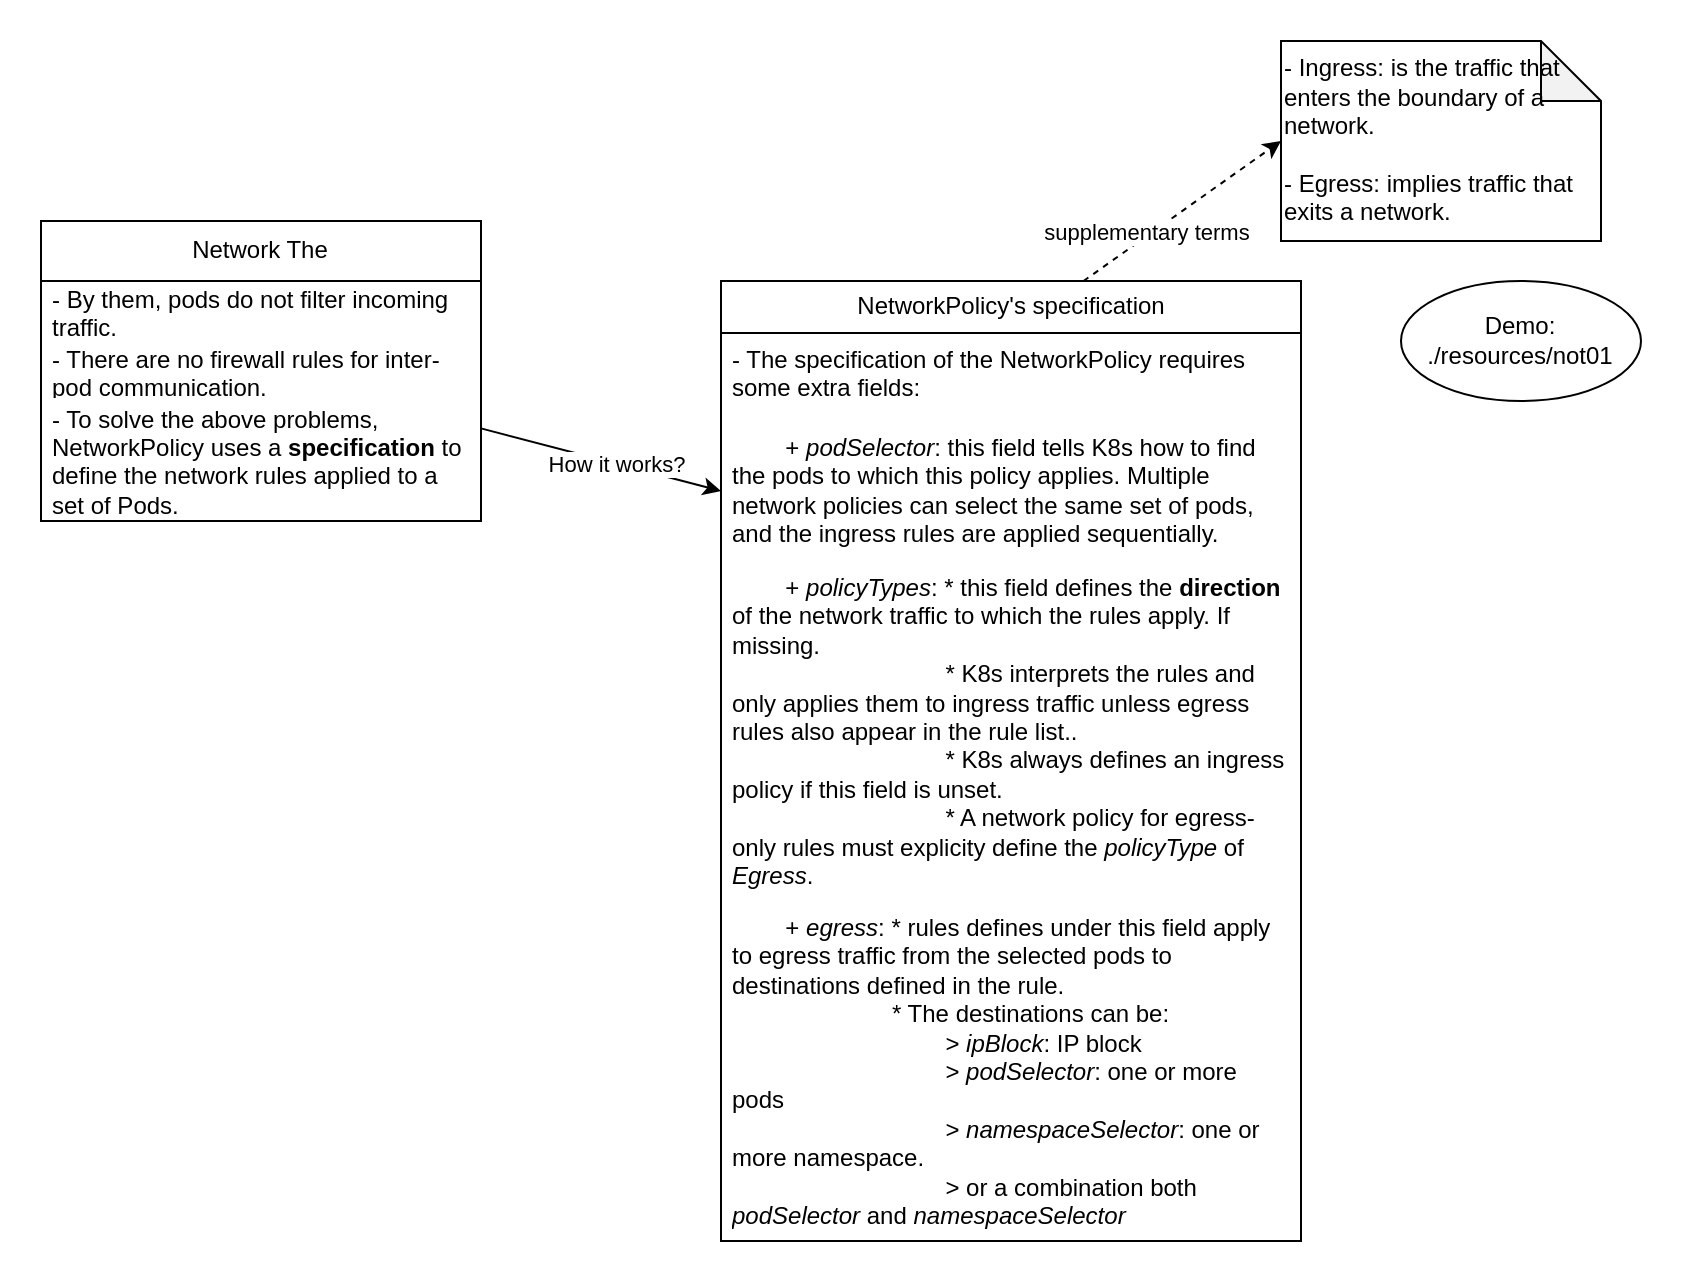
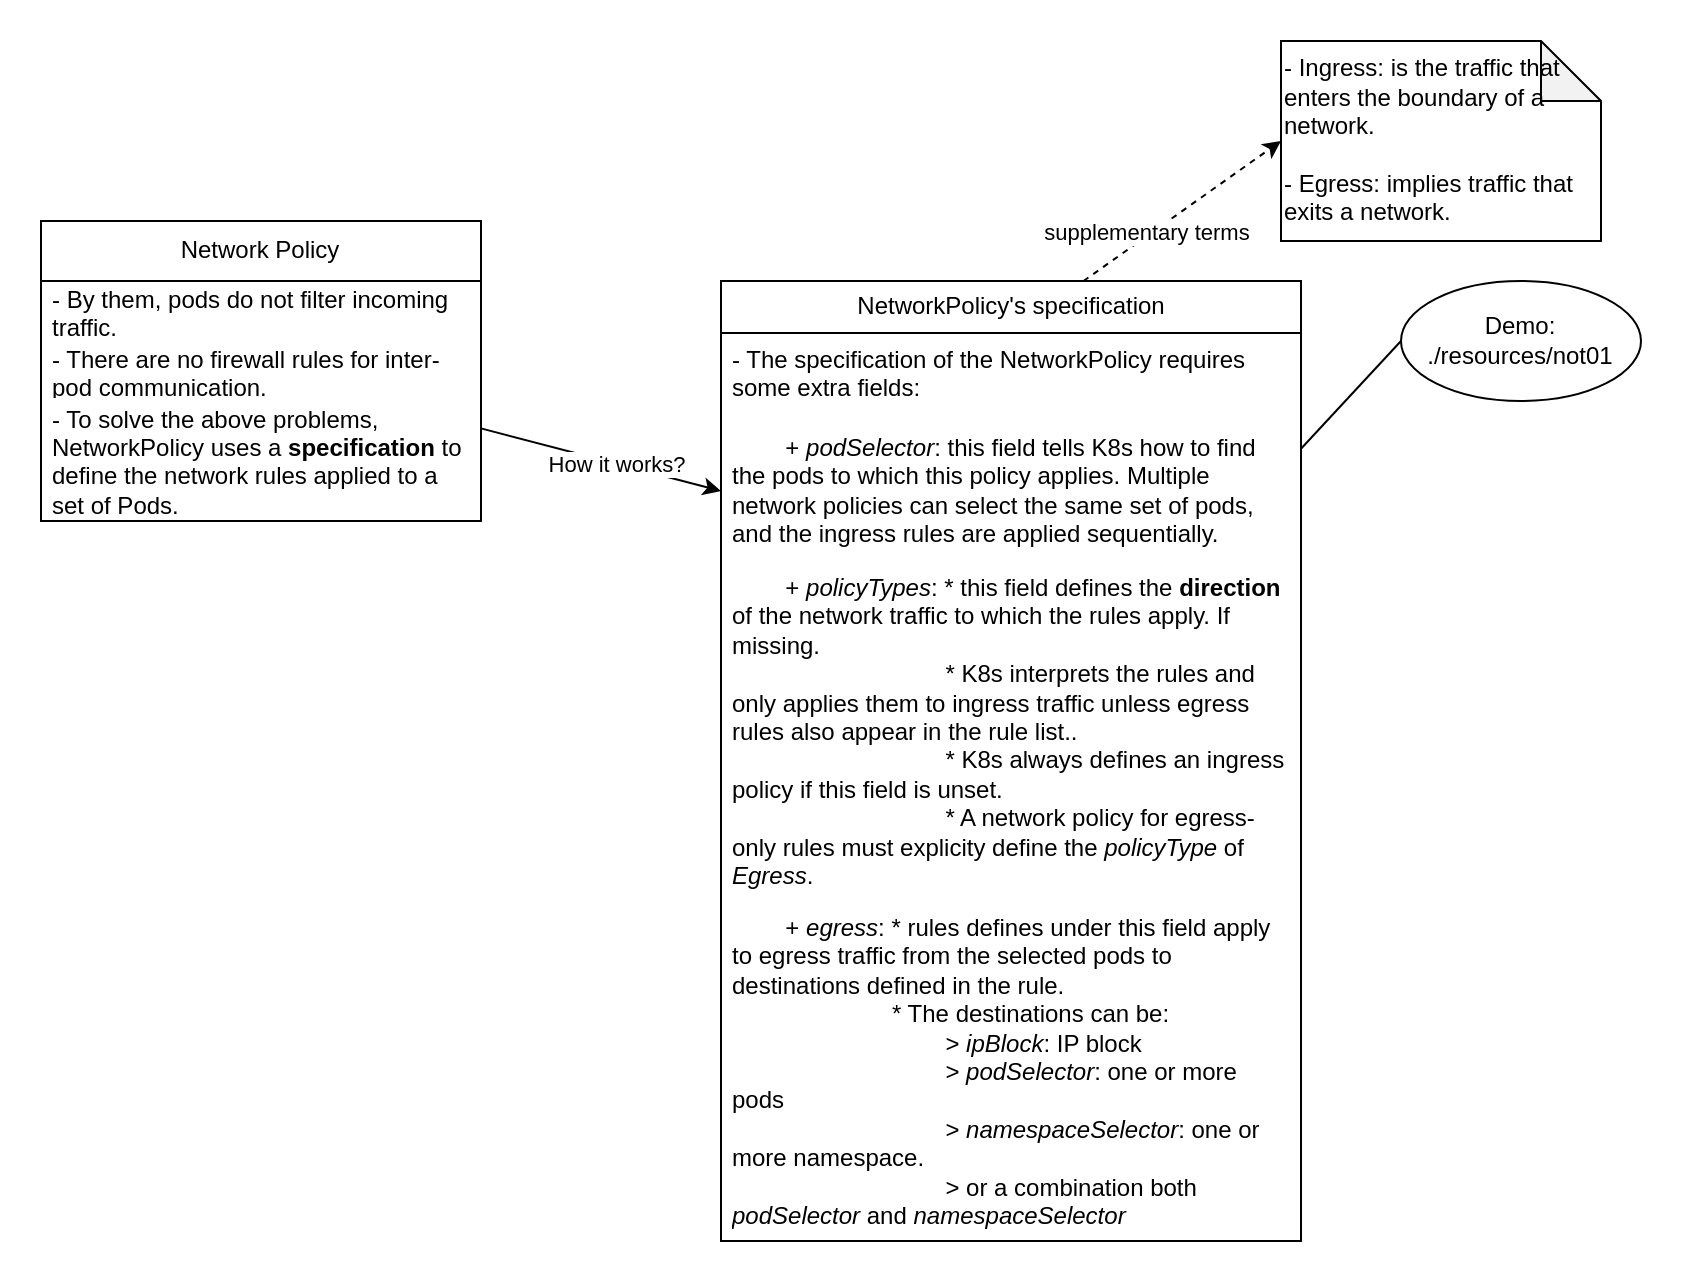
  <mxCell id="0" />
  <mxCell id="1" parent="0" />
  <mxCell id="2" style="edgeStyle=none;html=1;entryX=0;entryY=0.5;entryDx=0;entryDy=0;" parent="1" source="4" target="11" edge="1"><mxGeometry relative="1" as="geometry"><mxPoint x="355" y="70" as="targetPoint" /></mxGeometry></mxCell>
  <mxCell id="3" value="How it works?" style="edgeLabel;html=1;align=center;verticalAlign=middle;resizable=0;points=[];" parent="2" vertex="1" connectable="0"><mxGeometry x="0.122" relative="1" as="geometry"><mxPoint as="offset" /></mxGeometry></mxCell>
- <mxCell id="4" value="Network The" style="swimlane;fontStyle=0;childLayout=stackLayout;horizontal=1;startSize=30;horizontalStack=0;resizeParent=1;resizeParentMax=0;resizeLast=0;collapsible=1;marginBottom=0;whiteSpace=wrap;html=1;" parent="1" vertex="1"><mxGeometry x="20" y="110" width="220" height="150" as="geometry"><mxRectangle x="90" y="110" width="120" height="30" as="alternateBounds" /></mxGeometry></mxCell>
+ <mxCell id="4" value="Network Policy" style="swimlane;fontStyle=0;childLayout=stackLayout;horizontal=1;startSize=30;horizontalStack=0;resizeParent=1;resizeParentMax=0;resizeLast=0;collapsible=1;marginBottom=0;whiteSpace=wrap;html=1;" parent="1" vertex="1"><mxGeometry x="20" y="110" width="220" height="150" as="geometry"><mxRectangle x="90" y="110" width="120" height="30" as="alternateBounds" /></mxGeometry></mxCell>
  <mxCell id="5" value="- By them, pods do not filter incoming traffic." style="text;strokeColor=none;fillColor=none;align=left;verticalAlign=middle;spacingLeft=4;spacingRight=4;overflow=hidden;points=[[0,0.5],[1,0.5]];portConstraint=eastwest;rotatable=0;whiteSpace=wrap;html=1;" parent="4" vertex="1"><mxGeometry y="30" width="220" height="30" as="geometry" /></mxCell>
  <mxCell id="6" value="- There are no firewall rules for inter-pod communication." style="text;strokeColor=none;fillColor=none;align=left;verticalAlign=middle;spacingLeft=4;spacingRight=4;overflow=hidden;points=[[0,0.5],[1,0.5]];portConstraint=eastwest;rotatable=0;whiteSpace=wrap;html=1;" parent="4" vertex="1"><mxGeometry y="60" width="220" height="30" as="geometry" /></mxCell>
  <mxCell id="7" value="- To solve the above problems, NetworkPolicy uses a &lt;b&gt;specification&lt;/b&gt; to define the network rules applied to a set of Pods." style="text;strokeColor=none;fillColor=none;align=left;verticalAlign=middle;spacingLeft=4;spacingRight=4;overflow=hidden;points=[[0,0.5],[1,0.5]];portConstraint=eastwest;rotatable=0;whiteSpace=wrap;html=1;" parent="4" vertex="1"><mxGeometry y="90" width="220" height="60" as="geometry" /></mxCell>
+ <mxCell id="8" style="edgeStyle=none;html=1;entryX=0;entryY=0.5;entryDx=0;entryDy=0;strokeColor=default;endArrow=none;endFill=0;" edge="1" parent="1" source="9" target="17"><mxGeometry relative="1" as="geometry" /></mxCell>
  <mxCell id="9" value="NetworkPolicy's specification" style="swimlane;fontStyle=0;childLayout=stackLayout;horizontal=1;startSize=26;fillColor=none;horizontalStack=0;resizeParent=1;resizeParentMax=0;resizeLast=0;collapsible=1;marginBottom=0;html=1;" parent="1" vertex="1"><mxGeometry x="360" y="140" width="290" height="480" as="geometry" /></mxCell>
  <mxCell id="10" value="- The specification of the NetworkPolicy requires some extra fields:" style="text;strokeColor=none;fillColor=none;align=left;verticalAlign=top;spacingLeft=4;spacingRight=4;overflow=hidden;rotatable=0;points=[[0,0.5],[1,0.5]];portConstraint=eastwest;whiteSpace=wrap;html=1;" parent="9" vertex="1"><mxGeometry y="26" width="290" height="44" as="geometry" /></mxCell>
  <mxCell id="11" value="&lt;span style=&quot;white-space: pre;&quot;&gt;&#09;&lt;/span&gt;+ &lt;i&gt;podSelector&lt;/i&gt;: this field tells K8s how to find the pods to which this policy applies. Multiple network policies can select the same set of pods, and the ingress rules are applied sequentially." style="text;strokeColor=none;fillColor=none;align=left;verticalAlign=top;spacingLeft=4;spacingRight=4;overflow=hidden;rotatable=0;points=[[0,0.5],[1,0.5]];portConstraint=eastwest;whiteSpace=wrap;html=1;" parent="9" vertex="1"><mxGeometry y="70" width="290" height="70" as="geometry" /></mxCell>
  <mxCell id="12" value="&lt;span style=&quot;white-space: pre;&quot;&gt;&#09;&lt;/span&gt;+ &lt;i&gt;policyTypes&lt;/i&gt;: * this field defines the &lt;b&gt;direction &lt;/b&gt;of the network traffic to which the rules apply. If missing.&lt;br&gt;&lt;span style=&quot;white-space: pre;&quot;&gt;&#09;&lt;/span&gt;&lt;span style=&quot;white-space: pre;&quot;&gt;&#09;&lt;/span&gt;&lt;span style=&quot;white-space: pre;&quot;&gt;&#09;&lt;/span&gt;&lt;span style=&quot;white-space: pre;&quot;&gt;&#09;&lt;/span&gt;* K8s interprets the rules and only applies them to ingress traffic unless egress rules also appear in the rule list..&lt;br&gt;&lt;span style=&quot;white-space: pre;&quot;&gt;&#09;&lt;/span&gt;&lt;span style=&quot;white-space: pre;&quot;&gt;&#09;&lt;/span&gt;&lt;span style=&quot;white-space: pre;&quot;&gt;&#09;&lt;/span&gt;&lt;span style=&quot;white-space: pre;&quot;&gt;&#09;&lt;/span&gt;* K8s always defines an ingress policy if this field is unset.&amp;nbsp;&lt;br&gt;&lt;span style=&quot;white-space: pre;&quot;&gt;&#09;&lt;/span&gt;&lt;span style=&quot;white-space: pre;&quot;&gt;&#09;&lt;/span&gt;&lt;span style=&quot;white-space: pre;&quot;&gt;&#09;&lt;/span&gt;&lt;span style=&quot;white-space: pre;&quot;&gt;&#09;&lt;/span&gt;* A network policy for egress-only rules must explicity define the &lt;i&gt;policyType&lt;/i&gt; of &lt;i&gt;Egress&lt;/i&gt;." style="text;strokeColor=none;fillColor=none;align=left;verticalAlign=top;spacingLeft=4;spacingRight=4;overflow=hidden;rotatable=0;points=[[0,0.5],[1,0.5]];portConstraint=eastwest;whiteSpace=wrap;html=1;" parent="9" vertex="1"><mxGeometry y="140" width="290" height="170" as="geometry" /></mxCell>
  <mxCell id="13" value="&lt;span style=&quot;white-space: pre;&quot;&gt;&#09;&lt;/span&gt;+ &lt;i&gt;egress&lt;/i&gt;: * rules defines under this field apply to egress traffic from the selected pods to destinations defined in the rule.&lt;br&gt;&lt;span style=&quot;white-space: pre;&quot;&gt;&#09;&lt;/span&gt;&lt;span style=&quot;white-space: pre;&quot;&gt;&#09;&lt;/span&gt;&lt;span style=&quot;white-space: pre;&quot;&gt;&#09;&lt;/span&gt;* The destinations can be:&lt;br&gt;&lt;span style=&quot;white-space: pre;&quot;&gt;&#09;&lt;/span&gt;&lt;span style=&quot;white-space: pre;&quot;&gt;&#09;&lt;/span&gt;&lt;span style=&quot;white-space: pre;&quot;&gt;&#09;&lt;/span&gt;&lt;span style=&quot;white-space: pre;&quot;&gt;&#09;&lt;/span&gt;&amp;gt; &lt;i&gt;ipBlock&lt;/i&gt;: IP block&lt;br&gt;&lt;span style=&quot;white-space: pre;&quot;&gt;&#09;&lt;/span&gt;&lt;span style=&quot;white-space: pre;&quot;&gt;&#09;&lt;/span&gt;&lt;span style=&quot;white-space: pre;&quot;&gt;&#09;&lt;/span&gt;&lt;span style=&quot;white-space: pre;&quot;&gt;&#09;&lt;/span&gt;&amp;gt; &lt;i&gt;podSelector&lt;/i&gt;: one or more pods&lt;br&gt;&lt;span style=&quot;white-space: pre;&quot;&gt;&#09;&lt;/span&gt;&lt;span style=&quot;white-space: pre;&quot;&gt;&#09;&lt;/span&gt;&lt;span style=&quot;white-space: pre;&quot;&gt;&#09;&lt;/span&gt;&lt;span style=&quot;white-space: pre;&quot;&gt;&#09;&lt;/span&gt;&amp;gt; &lt;i&gt;namespaceSelector&lt;/i&gt;: one or more namespace.&lt;br&gt;&lt;span style=&quot;white-space: pre;&quot;&gt;&#09;&lt;/span&gt;&lt;span style=&quot;white-space: pre;&quot;&gt;&#09;&lt;/span&gt;&lt;span style=&quot;white-space: pre;&quot;&gt;&#09;&lt;/span&gt;&lt;span style=&quot;white-space: pre;&quot;&gt;&#09;&lt;/span&gt;&amp;gt; or a combination both &lt;i&gt;podSelector&lt;/i&gt; and &lt;i&gt;namespaceSelector&lt;/i&gt;" style="text;strokeColor=none;fillColor=none;align=left;verticalAlign=top;spacingLeft=4;spacingRight=4;overflow=hidden;rotatable=0;points=[[0,0.5],[1,0.5]];portConstraint=eastwest;whiteSpace=wrap;html=1;" parent="9" vertex="1"><mxGeometry y="310" width="290" height="170" as="geometry" /></mxCell>
  <mxCell id="14" value="- Ingress: is the traffic that enters the boundary of a network.&lt;br&gt;&lt;br&gt;- Egress: implies traffic that exits a network." style="shape=note;whiteSpace=wrap;html=1;backgroundOutline=1;darkOpacity=0.05;align=left;" parent="1" vertex="1"><mxGeometry x="640" y="20" width="160" height="100" as="geometry" /></mxCell>
  <mxCell id="15" style="edgeStyle=none;html=1;exitX=0.625;exitY=0;exitDx=0;exitDy=0;entryX=0;entryY=0.5;entryDx=0;entryDy=0;entryPerimeter=0;exitPerimeter=0;dashed=1;" parent="1" source="9" target="14" edge="1"><mxGeometry relative="1" as="geometry" /></mxCell>
  <mxCell id="16" value="supplementary terms" style="edgeLabel;html=1;align=center;verticalAlign=middle;resizable=0;points=[];" parent="15" vertex="1" connectable="0"><mxGeometry x="-0.336" y="2" relative="1" as="geometry"><mxPoint as="offset" /></mxGeometry></mxCell>
  <mxCell id="17" value="Demo: ./resources/not01" style="ellipse;whiteSpace=wrap;html=1;" vertex="1" parent="1"><mxGeometry x="700" y="140" width="120" height="60" as="geometry" /></mxCell>
